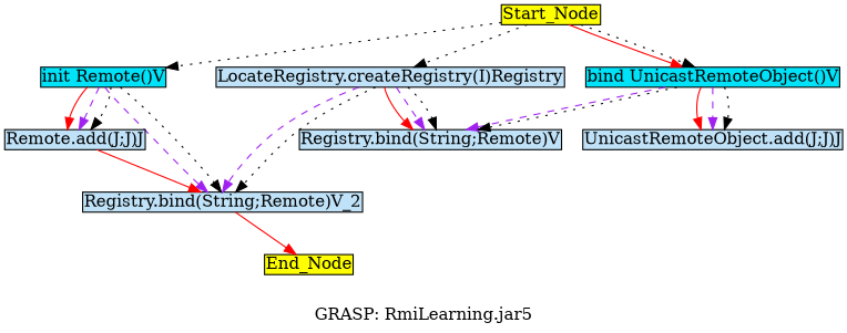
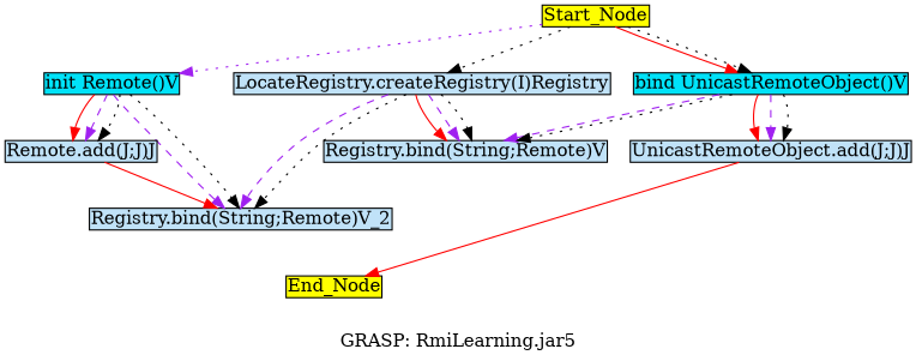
  digraph {
    label="GRASP: RmiLearning.jar5"
    node [fillcolor="#c0e2f8" margin=0.02 shape=box style=filled]
    edge [color=black style=dotted]
    Start_Node [fillcolor=yellow height=0 width=0]
    "init Remote()V" [fillcolor="#00e2f8" height=0 width=0]
    n3 [fillcolor="#00e2f8" height=0 label="bind UnicastRemoteObject()V" width=0]
    "LocateRegistry.createRegistry(I)Registry" [height=0 width=0]
    "Registry.bind(String;Remote)V_2" [height=0 width=0]
    "Remote.add(J;J)J" [height=0 width=0]
    "Registry.bind(String;Remote)V" [height=0 width=0]
    "UnicastRemoteObject.add(J;J)J" [height=0 width=0]
    End_Node [fillcolor=yellow height=0 width=0]
-   Start_Node -> "init Remote()V"
+   Start_Node -> "init Remote()V" [color=purple]
    Start_Node -> n3 [color=red style=solid]
    Start_Node -> n3
    Start_Node -> "LocateRegistry.createRegistry(I)Registry"
    "init Remote()V" -> "Registry.bind(String;Remote)V_2" [color=purple style=dashed]
    "init Remote()V" -> "Registry.bind(String;Remote)V_2"
    "init Remote()V" -> "Remote.add(J;J)J" [color=red style=solid]
    "init Remote()V" -> "Remote.add(J;J)J" [color=purple style=dashed]
    "init Remote()V" -> "Remote.add(J;J)J"
    n3 -> "Registry.bind(String;Remote)V" [color=purple style=dashed]
    n3 -> "Registry.bind(String;Remote)V"
    n3 -> "UnicastRemoteObject.add(J;J)J" [color=red style=solid]
    n3 -> "UnicastRemoteObject.add(J;J)J" [color=purple style=dashed]
    n3 -> "UnicastRemoteObject.add(J;J)J"
    "LocateRegistry.createRegistry(I)Registry" -> "Registry.bind(String;Remote)V_2" [color=purple style=dashed]
    "LocateRegistry.createRegistry(I)Registry" -> "Registry.bind(String;Remote)V_2"
    "LocateRegistry.createRegistry(I)Registry" -> "Registry.bind(String;Remote)V" [color=red style=solid]
    "LocateRegistry.createRegistry(I)Registry" -> "Registry.bind(String;Remote)V" [color=purple style=dashed]
    "LocateRegistry.createRegistry(I)Registry" -> "Registry.bind(String;Remote)V"
-   "Registry.bind(String;Remote)V_2" -> End_Node [color=red style=solid]
+   "UnicastRemoteObject.add(J;J)J" -> End_Node [color=red style=solid]
    "Remote.add(J;J)J" -> "Registry.bind(String;Remote)V_2" [color=red style=solid]
  }
